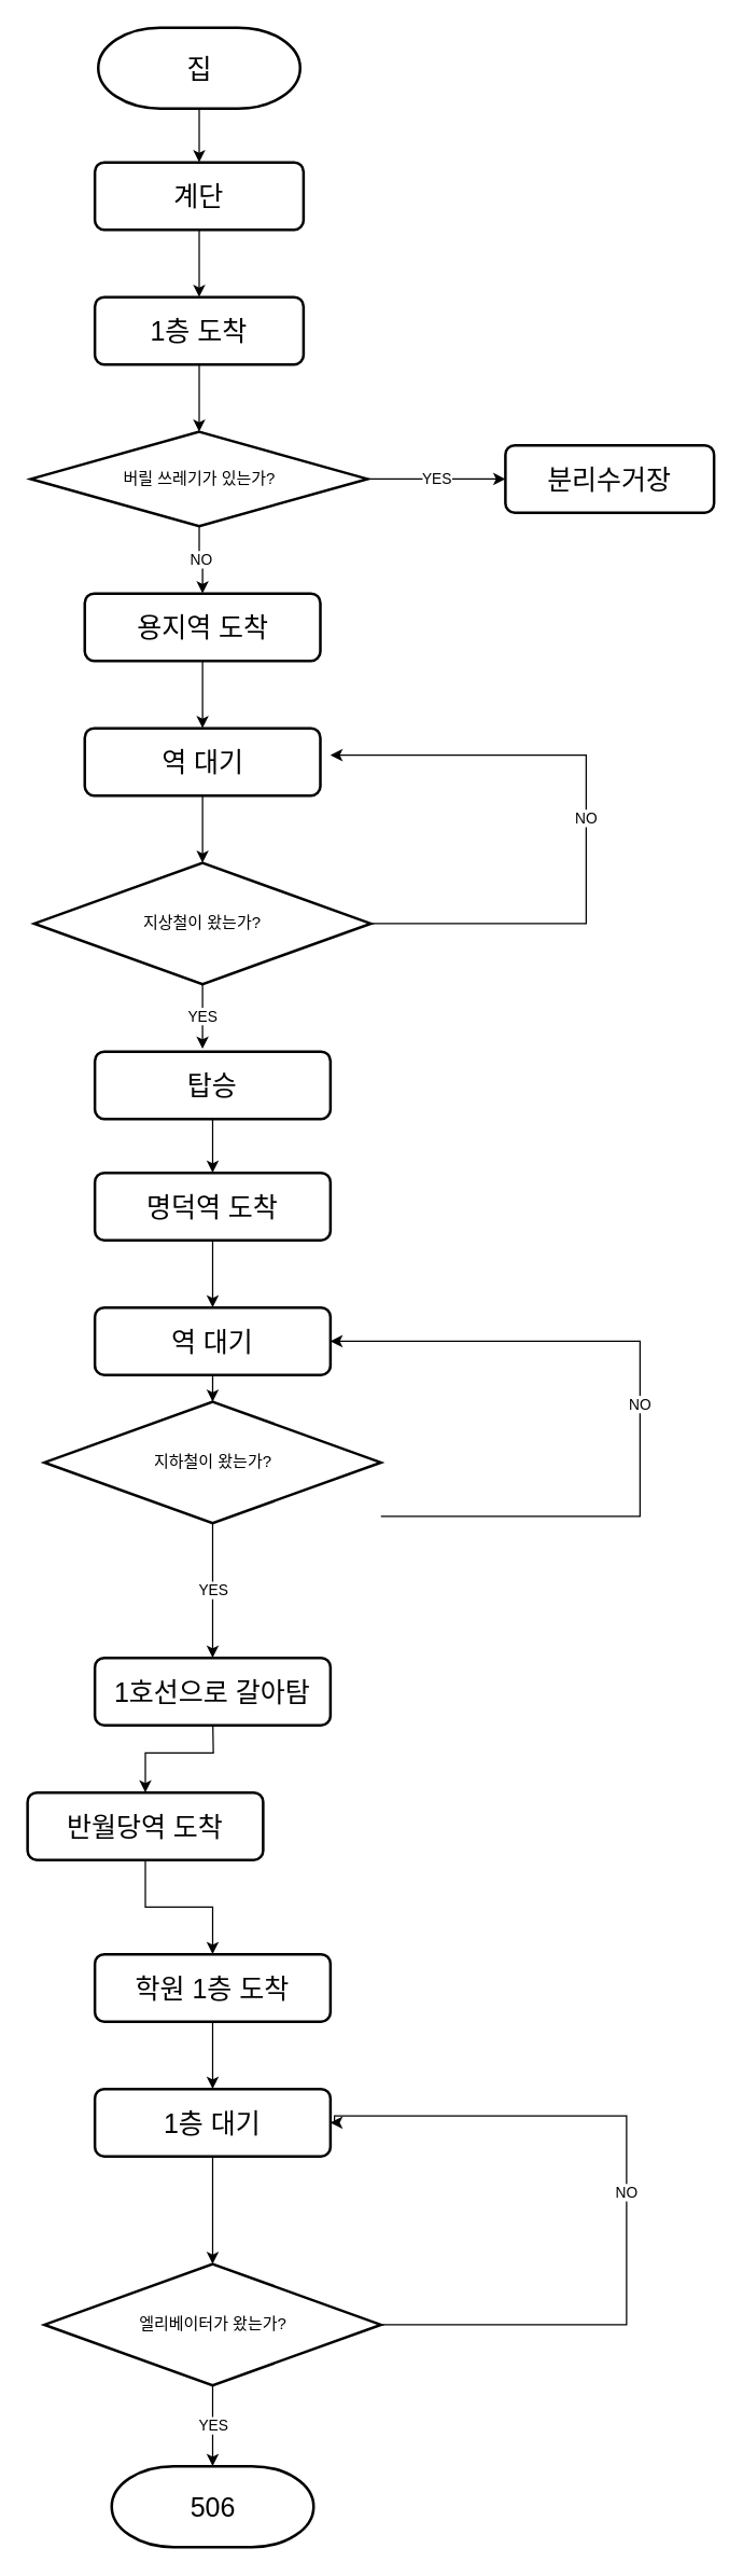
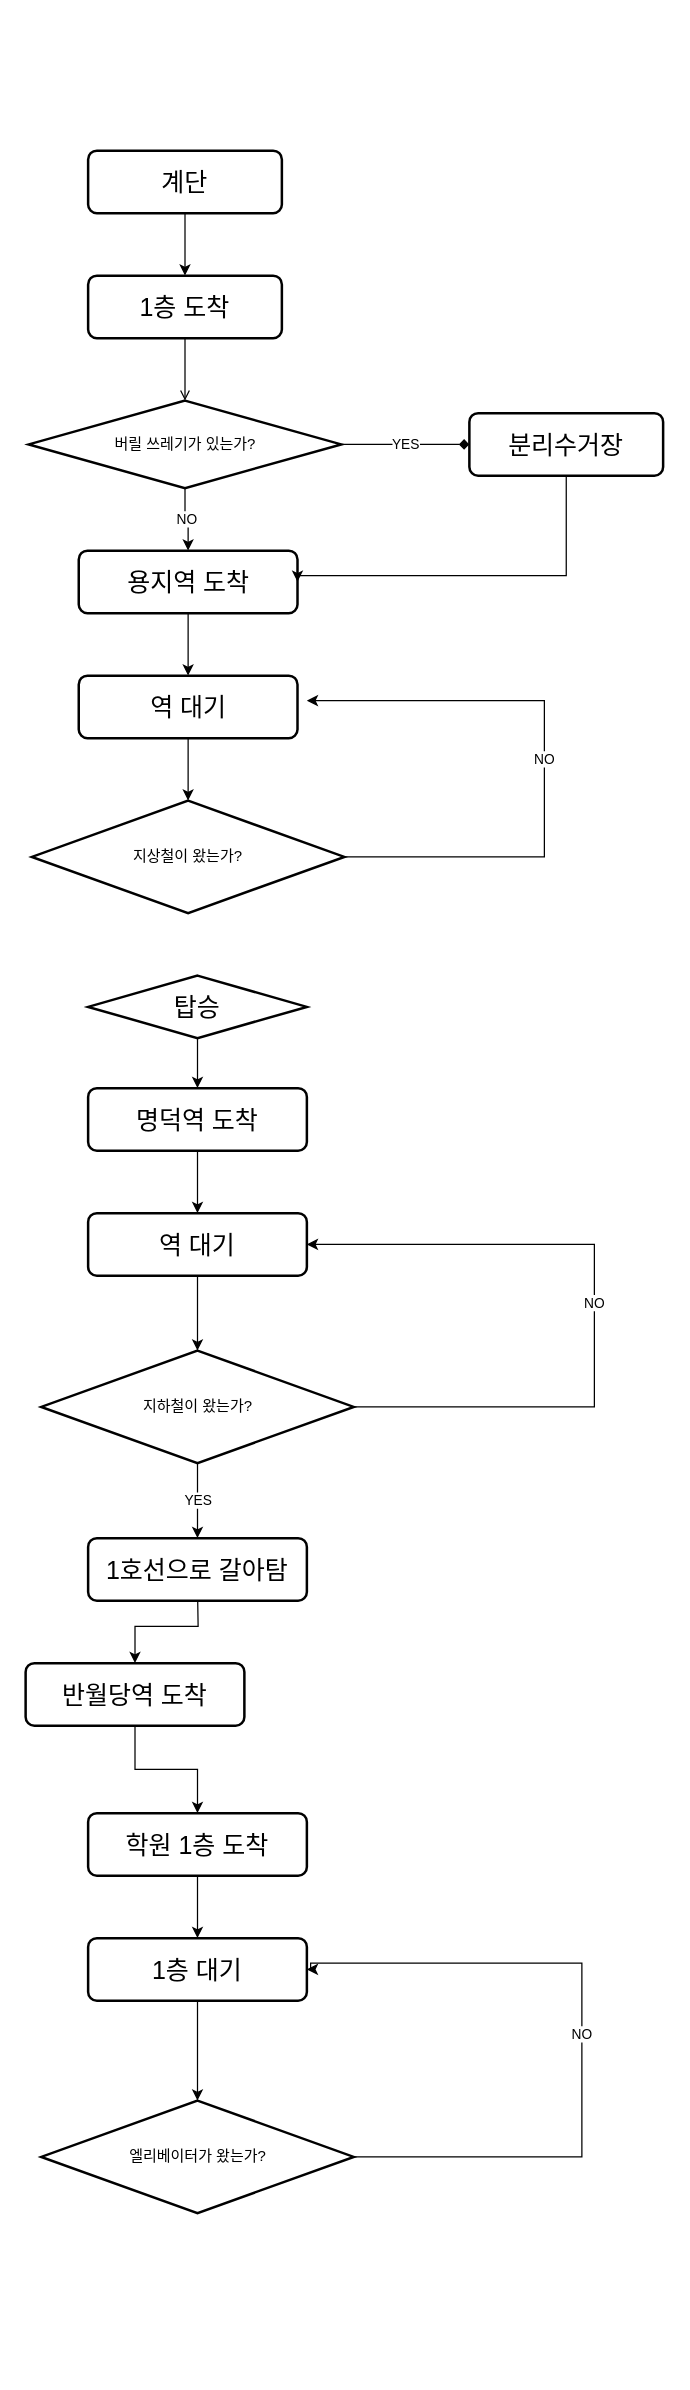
  <mxCell id="0" />
  <mxCell id="1" parent="0" />
- <mxCell id="2" style="edgeStyle=orthogonalEdgeStyle;rounded=0;orthogonalLoop=1;jettySize=auto;html=1;entryX=0.5;entryY=0;entryDx=0;entryDy=0;" edge="1" parent="1" source="3" target="8"><mxGeometry relative="1" as="geometry" /></mxCell>
- <mxCell id="3" value="집" style="strokeWidth=2;html=1;shape=mxgraph.flowchart.terminator;whiteSpace=wrap;fontSize=20;" vertex="1" parent="1"><mxGeometry x="72.5" y="20" width="150" height="60" as="geometry" /></mxCell>
- <mxCell id="4" value="&lt;font style=&quot;font-size: 20px;&quot;&gt;506&lt;/font&gt;" style="strokeWidth=2;html=1;shape=mxgraph.flowchart.terminator;whiteSpace=wrap;" vertex="1" parent="1"><mxGeometry x="82.5" y="1830" width="150" height="60" as="geometry" /></mxCell>
- <mxCell id="5" style="edgeStyle=orthogonalEdgeStyle;rounded=0;orthogonalLoop=1;jettySize=auto;html=1;entryX=0.5;entryY=0;entryDx=0;entryDy=0;entryPerimeter=0;" edge="1" parent="1" source="6" target="22"><mxGeometry relative="1" as="geometry" /></mxCell>
+ <mxCell id="5" style="edgeStyle=orthogonalEdgeStyle;rounded=0;orthogonalLoop=1;jettySize=auto;html=1;entryX=0.5;entryY=0;entryDx=0;entryDy=0;entryPerimeter=0;endArrow=open;" edge="1" parent="1" source="6" target="22"><mxGeometry relative="1" as="geometry" /></mxCell>
  <mxCell id="6" value="1층 도착" style="rounded=1;whiteSpace=wrap;html=1;absoluteArcSize=1;arcSize=14;strokeWidth=2;fontSize=20;" vertex="1" parent="1"><mxGeometry x="70" y="220" width="155" height="50" as="geometry" /></mxCell>
  <mxCell id="7" style="edgeStyle=orthogonalEdgeStyle;rounded=0;orthogonalLoop=1;jettySize=auto;html=1;entryX=0.5;entryY=0;entryDx=0;entryDy=0;" edge="1" parent="1" source="8" target="6"><mxGeometry relative="1" as="geometry" /></mxCell>
  <mxCell id="8" value="계단" style="rounded=1;whiteSpace=wrap;html=1;absoluteArcSize=1;arcSize=14;strokeWidth=2;fontSize=20;" vertex="1" parent="1"><mxGeometry x="70" y="120" width="155" height="50" as="geometry" /></mxCell>
  <mxCell id="9" style="edgeStyle=orthogonalEdgeStyle;rounded=0;orthogonalLoop=1;jettySize=auto;html=1;" edge="1" parent="1" source="10" target="38"><mxGeometry relative="1" as="geometry" /></mxCell>
  <mxCell id="10" value="용지역 도착" style="rounded=1;whiteSpace=wrap;html=1;absoluteArcSize=1;arcSize=14;strokeWidth=2;fontSize=20;" vertex="1" parent="1"><mxGeometry x="62.5" y="440" width="175" height="50" as="geometry" /></mxCell>
  <mxCell id="11" style="edgeStyle=orthogonalEdgeStyle;rounded=0;orthogonalLoop=1;jettySize=auto;html=1;entryX=0.5;entryY=0;entryDx=0;entryDy=0;" edge="1" parent="1" source="12" target="26"><mxGeometry relative="1" as="geometry" /></mxCell>
- <mxCell id="12" value="탑승" style="rounded=1;whiteSpace=wrap;html=1;absoluteArcSize=1;arcSize=14;strokeWidth=2;fontSize=20;" vertex="1" parent="1"><mxGeometry x="70" y="780" width="175" height="50" as="geometry" /></mxCell>
+ <mxCell id="12" value="탑승" style="rhombus;whiteSpace=wrap;html=1;absoluteArcSize=1;arcSize=14;strokeWidth=2;fontSize=20;" vertex="1" parent="1"><mxGeometry x="70" y="780" width="175" height="50" as="geometry" /></mxCell>
  <mxCell id="13" style="edgeStyle=orthogonalEdgeStyle;rounded=0;orthogonalLoop=1;jettySize=auto;html=1;entryX=0.5;entryY=0;entryDx=0;entryDy=0;" edge="1" parent="1" target="16"><mxGeometry relative="1" as="geometry"><mxPoint x="157.5" y="1270" as="sourcePoint" /></mxGeometry></mxCell>
  <mxCell id="14" value="1호선으로 갈아탐" style="rounded=1;whiteSpace=wrap;html=1;absoluteArcSize=1;arcSize=14;strokeWidth=2;fontSize=20;" vertex="1" parent="1"><mxGeometry x="70" y="1230" width="175" height="50" as="geometry" /></mxCell>
  <mxCell id="15" style="edgeStyle=orthogonalEdgeStyle;rounded=0;orthogonalLoop=1;jettySize=auto;html=1;entryX=0.5;entryY=0;entryDx=0;entryDy=0;" edge="1" parent="1" source="16" target="34"><mxGeometry relative="1" as="geometry" /></mxCell>
  <mxCell id="16" value="반월당역 도착" style="rounded=1;whiteSpace=wrap;html=1;absoluteArcSize=1;arcSize=14;strokeWidth=2;fontSize=20;" vertex="1" parent="1"><mxGeometry x="20" y="1330" width="175" height="50" as="geometry" /></mxCell>
- <mxCell id="17" value="YES" style="edgeStyle=orthogonalEdgeStyle;rounded=0;orthogonalLoop=1;jettySize=auto;html=1;entryX=0.457;entryY=-0.04;entryDx=0;entryDy=0;entryPerimeter=0;" edge="1" parent="1" source="19" target="12"><mxGeometry relative="1" as="geometry" /></mxCell>
  <mxCell id="18" value="NO" style="edgeStyle=orthogonalEdgeStyle;rounded=0;orthogonalLoop=1;jettySize=auto;html=1;" edge="1" parent="1" source="19"><mxGeometry relative="1" as="geometry"><mxPoint x="245" y="560" as="targetPoint" /><Array as="points"><mxPoint x="435" y="685" /><mxPoint x="435" y="560" /></Array></mxGeometry></mxCell>
  <mxCell id="19" value="지상철이 왔는가?" style="strokeWidth=2;html=1;shape=mxgraph.flowchart.decision;whiteSpace=wrap;" vertex="1" parent="1"><mxGeometry x="25" y="640" width="250" height="90" as="geometry" /></mxCell>
- <mxCell id="20" value="YES" style="edgeStyle=orthogonalEdgeStyle;rounded=0;orthogonalLoop=1;jettySize=auto;html=1;entryX=0;entryY=0.5;entryDx=0;entryDy=0;" edge="1" parent="1" source="22" target="24"><mxGeometry relative="1" as="geometry" /></mxCell>
+ <mxCell id="20" value="YES" style="edgeStyle=orthogonalEdgeStyle;rounded=0;orthogonalLoop=1;jettySize=auto;html=1;entryX=0;entryY=0.5;entryDx=0;entryDy=0;endArrow=diamond;" edge="1" parent="1" source="22" target="24"><mxGeometry relative="1" as="geometry" /></mxCell>
  <mxCell id="21" value="NO" style="edgeStyle=orthogonalEdgeStyle;rounded=0;orthogonalLoop=1;jettySize=auto;html=1;entryX=0.5;entryY=0;entryDx=0;entryDy=0;" edge="1" parent="1" source="22" target="10"><mxGeometry relative="1" as="geometry" /></mxCell>
  <mxCell id="22" value="버릴 쓰레기가 있는가?" style="strokeWidth=2;html=1;shape=mxgraph.flowchart.decision;whiteSpace=wrap;" vertex="1" parent="1"><mxGeometry x="22.5" y="320" width="250" height="70" as="geometry" /></mxCell>
+ <mxCell id="23" style="edgeStyle=orthogonalEdgeStyle;rounded=0;orthogonalLoop=1;jettySize=auto;html=1;entryX=1;entryY=0.5;entryDx=0;entryDy=0;" edge="1" parent="1" source="24" target="10"><mxGeometry relative="1" as="geometry"><mxPoint x="445" y="460" as="targetPoint" /><Array as="points"><mxPoint x="453" y="460" /><mxPoint x="238" y="460" /></Array></mxGeometry></mxCell>
  <mxCell id="24" value="분리수거장" style="rounded=1;whiteSpace=wrap;html=1;absoluteArcSize=1;arcSize=14;strokeWidth=2;fontSize=20;" vertex="1" parent="1"><mxGeometry x="375" y="330" width="155" height="50" as="geometry" /></mxCell>
  <mxCell id="25" style="edgeStyle=orthogonalEdgeStyle;rounded=0;orthogonalLoop=1;jettySize=auto;html=1;entryX=0.5;entryY=0;entryDx=0;entryDy=0;" edge="1" parent="1" source="26" target="36"><mxGeometry relative="1" as="geometry" /></mxCell>
  <mxCell id="26" value="명덕역 도착" style="rounded=1;whiteSpace=wrap;html=1;absoluteArcSize=1;arcSize=14;strokeWidth=2;fontSize=20;" vertex="1" parent="1"><mxGeometry x="70" y="870" width="175" height="50" as="geometry" /></mxCell>
  <mxCell id="27" value="YES" style="edgeStyle=orthogonalEdgeStyle;rounded=0;orthogonalLoop=1;jettySize=auto;html=1;entryX=0.5;entryY=0;entryDx=0;entryDy=0;" edge="1" parent="1" source="29" target="14"><mxGeometry relative="1" as="geometry" /></mxCell>
  <mxCell id="28" value="NO" style="edgeStyle=orthogonalEdgeStyle;rounded=0;orthogonalLoop=1;jettySize=auto;html=1;entryX=1;entryY=0.5;entryDx=0;entryDy=0;" edge="1" parent="1" source="29" target="36"><mxGeometry relative="1" as="geometry"><mxPoint x="475" y="1125" as="targetPoint" /><Array as="points"><mxPoint x="475" y="1125" /><mxPoint x="475" y="995" /></Array></mxGeometry></mxCell>
- <mxCell id="29" value="지하철이 왔는가?" style="strokeWidth=2;html=1;shape=mxgraph.flowchart.decision;whiteSpace=wrap;" vertex="1" parent="1"><mxGeometry x="32.5" y="1040" width="250" height="90" as="geometry" /></mxCell>
+ <mxCell id="29" value="지하철이 왔는가?" style="strokeWidth=2;html=1;shape=mxgraph.flowchart.decision;whiteSpace=wrap;" vertex="1" parent="1"><mxGeometry x="32.5" y="1080" width="250" height="90" as="geometry" /></mxCell>
  <mxCell id="30" value="NO" style="edgeStyle=orthogonalEdgeStyle;rounded=0;orthogonalLoop=1;jettySize=auto;html=1;entryX=1;entryY=0.5;entryDx=0;entryDy=0;" edge="1" parent="1" source="32" target="40"><mxGeometry relative="1" as="geometry"><mxPoint x="435" y="1570" as="targetPoint" /><Array as="points"><mxPoint x="465" y="1725" /><mxPoint x="465" y="1570" /><mxPoint x="248" y="1570" /></Array></mxGeometry></mxCell>
- <mxCell id="31" value="YES" style="edgeStyle=orthogonalEdgeStyle;rounded=0;orthogonalLoop=1;jettySize=auto;html=1;entryX=0.5;entryY=0;entryDx=0;entryDy=0;entryPerimeter=0;" edge="1" parent="1" source="32" target="4"><mxGeometry relative="1" as="geometry" /></mxCell>
  <mxCell id="32" value="엘리베이터가 왔는가?" style="strokeWidth=2;html=1;shape=mxgraph.flowchart.decision;whiteSpace=wrap;" vertex="1" parent="1"><mxGeometry x="32.5" y="1680" width="250" height="90" as="geometry" /></mxCell>
  <mxCell id="33" style="edgeStyle=orthogonalEdgeStyle;rounded=0;orthogonalLoop=1;jettySize=auto;html=1;entryX=0.5;entryY=0;entryDx=0;entryDy=0;" edge="1" parent="1" source="34" target="40"><mxGeometry relative="1" as="geometry" /></mxCell>
  <mxCell id="34" value="학원 1층 도착" style="rounded=1;whiteSpace=wrap;html=1;absoluteArcSize=1;arcSize=14;strokeWidth=2;fontSize=20;" vertex="1" parent="1"><mxGeometry x="70" y="1450" width="175" height="50" as="geometry" /></mxCell>
  <mxCell id="35" style="edgeStyle=orthogonalEdgeStyle;rounded=0;orthogonalLoop=1;jettySize=auto;html=1;entryX=0.5;entryY=0;entryDx=0;entryDy=0;entryPerimeter=0;" edge="1" parent="1" source="36" target="29"><mxGeometry relative="1" as="geometry" /></mxCell>
  <mxCell id="36" value="역 대기" style="rounded=1;whiteSpace=wrap;html=1;absoluteArcSize=1;arcSize=14;strokeWidth=2;fontSize=20;" vertex="1" parent="1"><mxGeometry x="70" y="970" width="175" height="50" as="geometry" /></mxCell>
  <mxCell id="37" style="edgeStyle=orthogonalEdgeStyle;rounded=0;orthogonalLoop=1;jettySize=auto;html=1;" edge="1" parent="1" source="38" target="19"><mxGeometry relative="1" as="geometry" /></mxCell>
  <mxCell id="38" value="역 대기" style="rounded=1;whiteSpace=wrap;html=1;absoluteArcSize=1;arcSize=14;strokeWidth=2;fontSize=20;" vertex="1" parent="1"><mxGeometry x="62.5" y="540" width="175" height="50" as="geometry" /></mxCell>
  <mxCell id="39" style="edgeStyle=orthogonalEdgeStyle;rounded=0;orthogonalLoop=1;jettySize=auto;html=1;entryX=0.5;entryY=0;entryDx=0;entryDy=0;entryPerimeter=0;" edge="1" parent="1" source="40" target="32"><mxGeometry relative="1" as="geometry" /></mxCell>
  <mxCell id="40" value="1층 대기" style="rounded=1;whiteSpace=wrap;html=1;absoluteArcSize=1;arcSize=14;strokeWidth=2;fontSize=20;" vertex="1" parent="1"><mxGeometry x="70" y="1550" width="175" height="50" as="geometry" /></mxCell>
